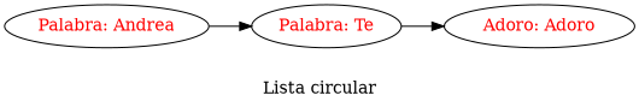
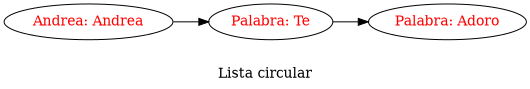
  digraph {
    fontname="DejaVu Serif"
    label="Lista circular"
    rankdir=LR
    node [color=black fontcolor=red fontname="DejaVu Serif"]
    edge [color=black dir=fordware fontname="DejaVu Serif"]
-   n1 [height=0.5 label="Palabra: Andrea"]
+   n1 [height=0.5 label="Andrea: Andrea"]
    n2 [height=0.5 label="Palabra: Te"]
-   n3 [height=0.5 label="Adoro: Adoro"]
+   n3 [height=0.5 label="Palabra: Adoro"]
    n1 -> n2
    n2 -> n3
  }
